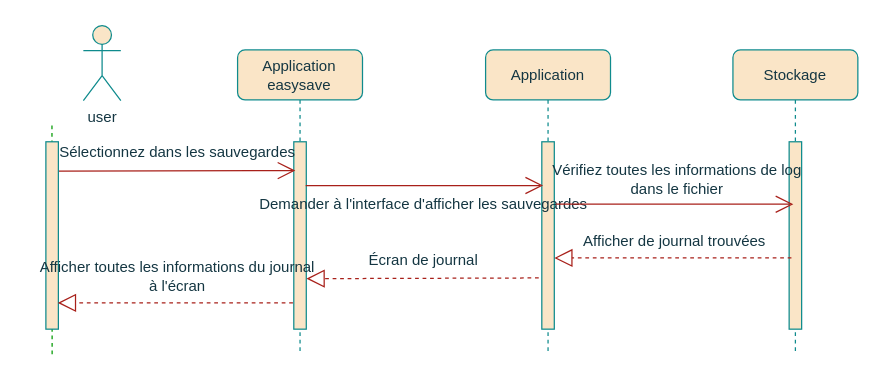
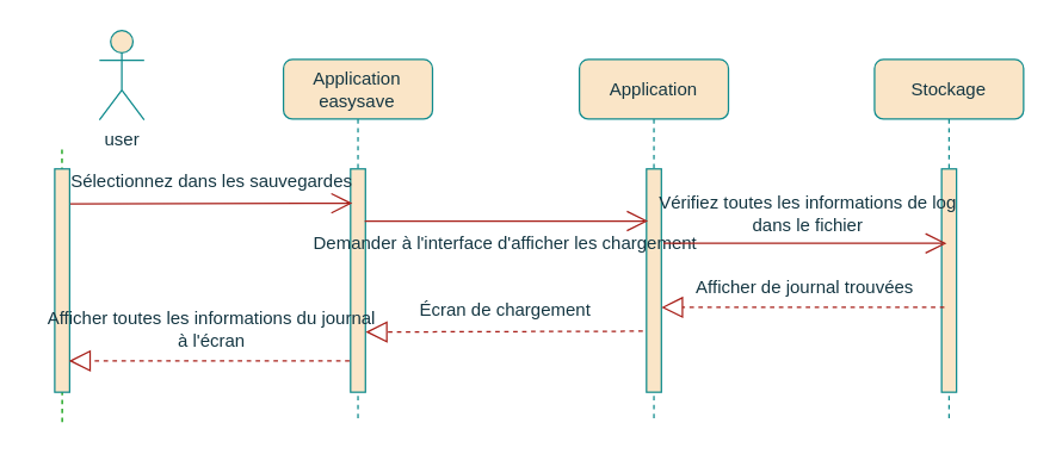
  <mxCell id="0" />
  <mxCell id="1" parent="0" />
  <mxCell id="2" value="&lt;span style=&quot;&quot;&gt;&lt;font style=&quot;vertical-align: inherit;&quot;&gt;&lt;font style=&quot;vertical-align: inherit;&quot;&gt;&lt;font style=&quot;vertical-align: inherit;&quot;&gt;&lt;font style=&quot;vertical-align: inherit;&quot;&gt;Application easysave&lt;/font&gt;&lt;/font&gt;&lt;/font&gt;&lt;/font&gt;&lt;/span&gt;" style="shape=umlLifeline;perimeter=lifelinePerimeter;whiteSpace=wrap;html=1;container=0;collapsible=0;recursiveResize=0;outlineConnect=0;rounded=1;fillColor=#FAE5C7;strokeColor=#0F8B8D;fontColor=#143642;" parent="1" vertex="1"><mxGeometry x="189.46" y="39.5" width="100" height="243.5" as="geometry" /></mxCell>
  <mxCell id="3" value="user" style="shape=umlActor;verticalLabelPosition=bottom;verticalAlign=top;html=1;rounded=1;fillColor=#FAE5C7;strokeColor=#0F8B8D;fontColor=#143642;" parent="1" vertex="1"><mxGeometry x="66" y="20" width="30" height="60" as="geometry" /></mxCell>
  <mxCell id="4" value="&lt;span style=&quot;&quot;&gt;Application&lt;/span&gt;" style="shape=umlLifeline;perimeter=lifelinePerimeter;whiteSpace=wrap;html=1;container=0;collapsible=0;recursiveResize=0;outlineConnect=0;rounded=1;fillColor=#FAE5C7;strokeColor=#0F8B8D;fontColor=#143642;" parent="1" vertex="1"><mxGeometry x="388" y="39.5" width="100" height="243.5" as="geometry" /></mxCell>
  <mxCell id="5" value="&lt;span style=&quot;&quot;&gt;&lt;font style=&quot;vertical-align: inherit;&quot;&gt;&lt;font style=&quot;vertical-align: inherit;&quot;&gt;Stockage&lt;/font&gt;&lt;/font&gt;&lt;/span&gt;" style="shape=umlLifeline;perimeter=lifelinePerimeter;whiteSpace=wrap;html=1;container=0;collapsible=0;recursiveResize=0;outlineConnect=0;rounded=1;fillColor=#FAE5C7;strokeColor=#0F8B8D;fontColor=#143642;" parent="1" vertex="1"><mxGeometry x="586" y="39.5" width="100" height="243.5" as="geometry" /></mxCell>
  <mxCell id="6" value="" style="endArrow=none;dashed=1;html=1;rounded=1;labelBackgroundColor=#DAD2D8;strokeColor=#009900;fontColor=#143642;fillColor=#d5e8d4;" parent="1" edge="1"><mxGeometry width="50" height="50" relative="1" as="geometry"><mxPoint x="41" y="283" as="sourcePoint" /><mxPoint x="40.865" y="100" as="targetPoint" /></mxGeometry></mxCell>
  <mxCell id="7" value="" style="html=1;points=[];perimeter=orthogonalPerimeter;rounded=0;glass=0;labelBackgroundColor=none;fillStyle=auto;fillColor=#FAE5C7;strokeColor=#0F8B8D;fontColor=#143642;" parent="1" vertex="1"><mxGeometry x="36" y="113" width="10" height="150" as="geometry" /></mxCell>
  <mxCell id="8" value="" style="html=1;points=[];perimeter=orthogonalPerimeter;rounded=0;glass=0;labelBackgroundColor=none;fillStyle=auto;fillColor=#FAE5C7;strokeColor=#0F8B8D;fontColor=#143642;" parent="1" vertex="1"><mxGeometry x="234.46" y="113" width="10" height="150" as="geometry" /></mxCell>
  <mxCell id="9" value="" style="html=1;points=[];perimeter=orthogonalPerimeter;rounded=0;glass=0;labelBackgroundColor=none;fillStyle=auto;fillColor=#FAE5C7;strokeColor=#0F8B8D;fontColor=#143642;" parent="1" vertex="1"><mxGeometry x="433" y="113" width="10" height="150" as="geometry" /></mxCell>
  <mxCell id="10" value="" style="html=1;points=[];perimeter=orthogonalPerimeter;rounded=0;glass=0;labelBackgroundColor=none;fillStyle=auto;fillColor=#FAE5C7;strokeColor=#0F8B8D;fontColor=#143642;" parent="1" vertex="1"><mxGeometry x="631" y="113" width="10" height="150" as="geometry" /></mxCell>
  <mxCell id="11" value="&lt;font style=&quot;vertical-align: inherit;&quot;&gt;&lt;font style=&quot;vertical-align: inherit;&quot;&gt;Sélectionnez dans les sauvegardes&lt;/font&gt;&lt;/font&gt;" style="text;html=1;align=center;verticalAlign=middle;resizable=0;points=[];autosize=1;strokeColor=none;fillColor=none;rounded=1;fontColor=#143642;" parent="1" vertex="1"><mxGeometry x="31.09" y="107" width="220" height="30" as="geometry" /></mxCell>
  <mxCell id="12" value="" style="endArrow=open;endFill=1;endSize=12;html=1;rounded=1;entryX=0.071;entryY=0.165;entryDx=0;entryDy=0;entryPerimeter=0;labelBackgroundColor=#DAD2D8;strokeColor=#A8201A;fontColor=#143642;" parent="1" edge="1"><mxGeometry width="160" relative="1" as="geometry"><mxPoint x="46.5" y="136.43" as="sourcePoint" /><mxPoint x="235.67" y="136.05" as="targetPoint" /></mxGeometry></mxCell>
- <mxCell id="13" value="&lt;font style=&quot;vertical-align: inherit;&quot;&gt;&lt;font style=&quot;vertical-align: inherit;&quot;&gt;Demander à l'interface d'afficher les sauvegardes&lt;/font&gt;&lt;/font&gt;" style="text;html=1;align=center;verticalAlign=middle;resizable=0;points=[];autosize=1;strokeColor=none;fillColor=none;rounded=1;fontColor=#143642;" parent="1" vertex="1"><mxGeometry x="197.77" y="148" width="280" height="30" as="geometry" /></mxCell>
+ <mxCell id="13" value="&lt;font style=&quot;vertical-align: inherit;&quot;&gt;&lt;font style=&quot;vertical-align: inherit;&quot;&gt;Demander à l'interface d'afficher les chargement&lt;/font&gt;&lt;/font&gt;" style="text;html=1;align=center;verticalAlign=middle;resizable=0;points=[];autosize=1;strokeColor=none;fillColor=none;rounded=1;fontColor=#143642;" parent="1" vertex="1"><mxGeometry x="197.77" y="148" width="280" height="30" as="geometry" /></mxCell>
  <mxCell id="14" value="" style="endArrow=open;endFill=1;endSize=12;html=1;rounded=1;labelBackgroundColor=#DAD2D8;strokeColor=#A8201A;fontColor=#143642;" parent="1" edge="1"><mxGeometry width="160" relative="1" as="geometry"><mxPoint x="244" y="148" as="sourcePoint" /><mxPoint x="434" y="148" as="targetPoint" /></mxGeometry></mxCell>
- <mxCell id="15" value="&lt;font style=&quot;vertical-align: inherit;&quot;&gt;&lt;font style=&quot;vertical-align: inherit;&quot;&gt;Écran de journal&lt;/font&gt;&lt;/font&gt;" style="text;html=1;align=center;verticalAlign=middle;resizable=0;points=[];autosize=1;strokeColor=none;fillColor=none;rounded=1;fontColor=#143642;" parent="1" vertex="1"><mxGeometry x="267.77" y="193" width="140" height="30" as="geometry" /></mxCell>
+ <mxCell id="15" value="&lt;font style=&quot;vertical-align: inherit;&quot;&gt;&lt;font style=&quot;vertical-align: inherit;&quot;&gt;Écran de chargement&lt;/font&gt;&lt;/font&gt;" style="text;html=1;align=center;verticalAlign=middle;resizable=0;points=[];autosize=1;strokeColor=none;fillColor=none;rounded=1;fontColor=#143642;" parent="1" vertex="1"><mxGeometry x="267.77" y="193" width="140" height="30" as="geometry" /></mxCell>
  <mxCell id="16" value="" style="endArrow=block;dashed=1;endFill=0;endSize=12;html=1;rounded=1;exitX=-0.211;exitY=0.186;exitDx=0;exitDy=0;exitPerimeter=0;labelBackgroundColor=#DAD2D8;strokeColor=#A8201A;fontColor=#143642;" parent="1" edge="1"><mxGeometry width="160" relative="1" as="geometry"><mxPoint x="430.55" y="221.998" as="sourcePoint" /><mxPoint x="244.66" y="222.59" as="targetPoint" /></mxGeometry></mxCell>
  <mxCell id="17" value="&lt;font style=&quot;vertical-align: inherit;&quot;&gt;&lt;font style=&quot;vertical-align: inherit;&quot;&gt;Afficher toutes les informations du journal &lt;/font&gt;&lt;/font&gt;&lt;br&gt;&lt;font style=&quot;vertical-align: inherit;&quot;&gt;&lt;font style=&quot;vertical-align: inherit;&quot;&gt;à l'écran&lt;/font&gt;&lt;/font&gt;" style="text;html=1;align=center;verticalAlign=middle;resizable=0;points=[];autosize=1;strokeColor=none;fillColor=none;rounded=1;fontColor=#143642;" parent="1" vertex="1"><mxGeometry x="20.6" y="201" width="240" height="40" as="geometry" /></mxCell>
  <mxCell id="18" value="" style="endArrow=block;endFill=0;endSize=12;html=1;rounded=1;labelBackgroundColor=#DAD2D8;strokeColor=#A8201A;fontColor=#143642;dashed=1;" parent="1" edge="1"><mxGeometry width="160" relative="1" as="geometry"><mxPoint x="233.77" y="242" as="sourcePoint" /><mxPoint x="45.597" y="242" as="targetPoint" /></mxGeometry></mxCell>
  <mxCell id="19" value="&lt;font style=&quot;vertical-align: inherit;&quot;&gt;&lt;font style=&quot;vertical-align: inherit;&quot;&gt;Vérifiez toutes les informations de log &lt;/font&gt;&lt;/font&gt;&lt;br&gt;&lt;font style=&quot;vertical-align: inherit;&quot;&gt;&lt;font style=&quot;vertical-align: inherit;&quot;&gt;dans le fichier&lt;/font&gt;&lt;/font&gt;" style="text;html=1;align=center;verticalAlign=middle;resizable=0;points=[];autosize=1;strokeColor=none;fillColor=none;rounded=1;fontColor=#143642;" parent="1" vertex="1"><mxGeometry x="430.69" y="123" width="220" height="40" as="geometry" /></mxCell>
  <mxCell id="20" value="" style="endArrow=open;endFill=1;endSize=12;html=1;rounded=1;labelBackgroundColor=#DAD2D8;strokeColor=#A8201A;fontColor=#143642;" parent="1" edge="1"><mxGeometry width="160" relative="1" as="geometry"><mxPoint x="444.33" y="163" as="sourcePoint" /><mxPoint x="634.33" y="163" as="targetPoint" /></mxGeometry></mxCell>
  <mxCell id="21" value="&lt;font style=&quot;vertical-align: inherit;&quot;&gt;&lt;font style=&quot;vertical-align: inherit;&quot;&gt;Afficher de journal trouvées&lt;/font&gt;&lt;/font&gt;" style="text;html=1;align=center;verticalAlign=middle;resizable=0;points=[];autosize=1;strokeColor=none;fillColor=none;rounded=1;fontColor=#143642;" parent="1" vertex="1"><mxGeometry x="444.33" y="178" width="190" height="30" as="geometry" /></mxCell>
  <mxCell id="22" value="" style="endArrow=block;dashed=1;endFill=0;endSize=12;html=1;rounded=1;labelBackgroundColor=#DAD2D8;strokeColor=#A8201A;fontColor=#143642;" parent="1" edge="1"><mxGeometry width="160" relative="1" as="geometry"><mxPoint x="632.83" y="206" as="sourcePoint" /><mxPoint x="442.997" y="206" as="targetPoint" /></mxGeometry></mxCell>
